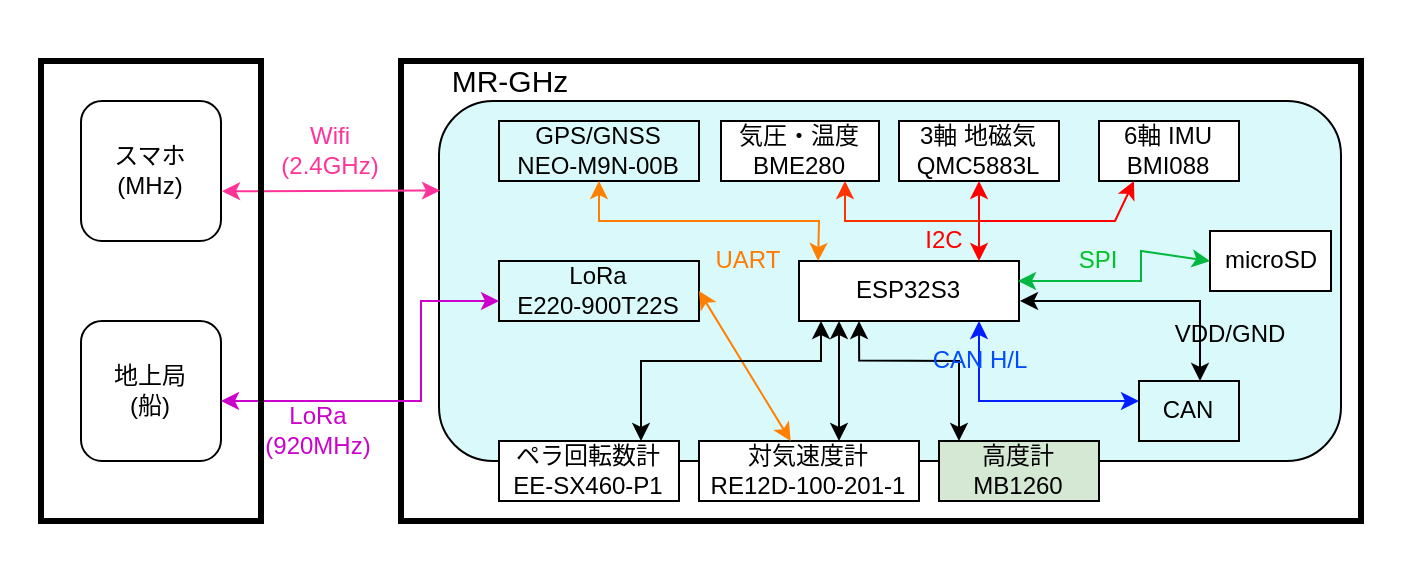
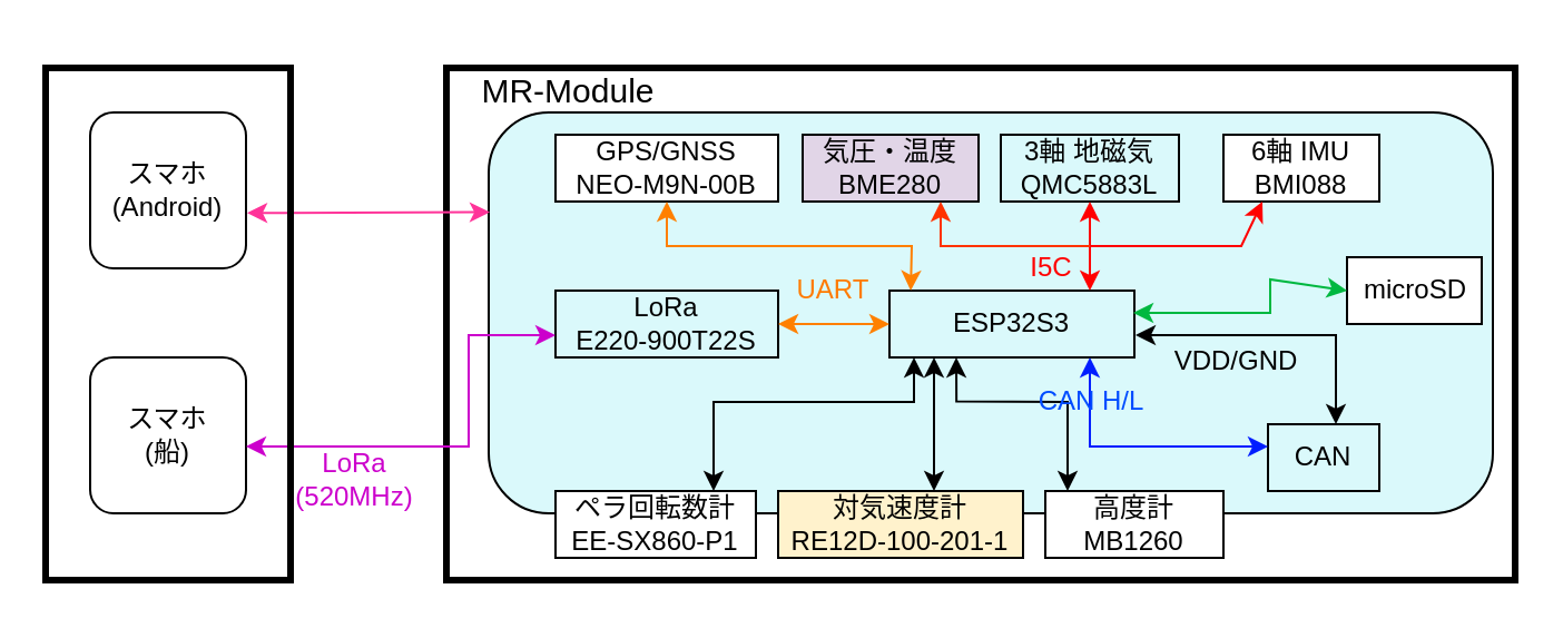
  <mxCell id="0" />
  <mxCell id="1" parent="0" />
  <mxCell id="2" value="" style="rounded=0;whiteSpace=wrap;html=1;fillColor=none;fontColor=#333333;strokeColor=light-dark(#000000, #959595);strokeWidth=3;" parent="1" vertex="1"><mxGeometry x="200" y="30" width="480" height="230" as="geometry" /></mxCell>
  <mxCell id="3" value="" style="rounded=1;whiteSpace=wrap;html=1;fillColor=#daf9fb;" parent="1" vertex="1"><mxGeometry x="219" y="50" width="451" height="180" as="geometry" /></mxCell>
- <mxCell id="4" value="ESP32S3" style="rounded=0;whiteSpace=wrap;html=1;" parent="1" vertex="1"><mxGeometry x="399" y="130" width="110" height="30" as="geometry" /></mxCell>
+ <mxCell id="4" value="ESP32S3" style="rounded=0;whiteSpace=wrap;html=1;fillColor=#daf9fb;" parent="1" vertex="1"><mxGeometry x="399" y="130" width="110" height="30" as="geometry" /></mxCell>
  <mxCell id="5" value="6軸 IMU&lt;div&gt;BMI088&lt;/div&gt;" style="rounded=0;whiteSpace=wrap;html=1;" parent="1" vertex="1"><mxGeometry x="549" y="60" width="70" height="30" as="geometry" /></mxCell>
- <mxCell id="6" value="3軸 地磁気&lt;div&gt;QMC5883L&lt;/div&gt;" style="rounded=0;whiteSpace=wrap;html=1;" parent="1" vertex="1"><mxGeometry x="449" y="60" width="80" height="30" as="geometry" /></mxCell>
- <mxCell id="7" value="気圧・温度&lt;div&gt;BME280&lt;/div&gt;" style="rounded=0;whiteSpace=wrap;html=1;" parent="1" vertex="1"><mxGeometry x="360" y="60" width="79" height="30" as="geometry" /></mxCell>
- <mxCell id="8" value="GPS/GNSS&lt;div&gt;NEO-M9N-00B&lt;/div&gt;" style="rounded=0;whiteSpace=wrap;html=1;fillColor=#daf9fb;" parent="1" vertex="1"><mxGeometry x="249" y="60" width="100" height="30" as="geometry" /></mxCell>
+ <mxCell id="6" value="3軸 地磁気&lt;div&gt;QMC5883L&lt;/div&gt;" style="rounded=0;whiteSpace=wrap;html=1;fillColor=#daf9fb;" parent="1" vertex="1"><mxGeometry x="449" y="60" width="80" height="30" as="geometry" /></mxCell>
+ <mxCell id="7" value="気圧・温度&lt;div&gt;BME280&lt;/div&gt;" style="rounded=0;whiteSpace=wrap;html=1;fillColor=#e1d5e7;" parent="1" vertex="1"><mxGeometry x="360" y="60" width="79" height="30" as="geometry" /></mxCell>
+ <mxCell id="8" value="GPS/GNSS&lt;div&gt;NEO-M9N-00B&lt;/div&gt;" style="rounded=0;whiteSpace=wrap;html=1;" parent="1" vertex="1"><mxGeometry x="249" y="60" width="100" height="30" as="geometry" /></mxCell>
  <mxCell id="9" value="LoRa&lt;div&gt;E220-900T22S&lt;/div&gt;" style="rounded=0;whiteSpace=wrap;html=1;fillColor=#daf9fb;" parent="1" vertex="1"><mxGeometry x="249" y="130" width="100" height="30" as="geometry" /></mxCell>
  <mxCell id="10" value="microSD" style="rounded=0;whiteSpace=wrap;html=1;" parent="1" vertex="1"><mxGeometry x="604.5" y="115" width="60.5" height="30" as="geometry" /></mxCell>
  <mxCell id="11" value="CAN" style="rounded=0;whiteSpace=wrap;html=1;fillColor=#daf9fb;" parent="1" vertex="1"><mxGeometry x="569" y="190" width="50" height="30" as="geometry" /></mxCell>
- <mxCell id="12" value="対気速度計&lt;div&gt;RE12D-100-201-1&lt;/div&gt;" style="rounded=0;whiteSpace=wrap;html=1;" parent="1" vertex="1"><mxGeometry x="349" y="220" width="110" height="30" as="geometry" /></mxCell>
- <mxCell id="13" value="&lt;div&gt;ペラ回転数計&lt;/div&gt;&lt;div&gt;EE-SX460-P1&lt;/div&gt;" style="rounded=0;whiteSpace=wrap;html=1;" parent="1" vertex="1"><mxGeometry x="249" y="220" width="90" height="30" as="geometry" /></mxCell>
- <mxCell id="14" value="&lt;div&gt;高度計&lt;/div&gt;&lt;div&gt;MB1260&lt;/div&gt;" style="rounded=0;whiteSpace=wrap;html=1;fillColor=#d5e8d4;" parent="1" vertex="1"><mxGeometry x="469" y="220" width="80" height="30" as="geometry" /></mxCell>
+ <mxCell id="12" value="対気速度計&lt;div&gt;RE12D-100-201-1&lt;/div&gt;" style="rounded=0;whiteSpace=wrap;html=1;fillColor=#fff2cc;" parent="1" vertex="1"><mxGeometry x="349" y="220" width="110" height="30" as="geometry" /></mxCell>
+ <mxCell id="13" value="&lt;div&gt;ペラ回転数計&lt;/div&gt;&lt;div&gt;EE-SX860-P1&lt;/div&gt;" style="rounded=0;whiteSpace=wrap;html=1;" parent="1" vertex="1"><mxGeometry x="249" y="220" width="90" height="30" as="geometry" /></mxCell>
+ <mxCell id="14" value="&lt;div&gt;高度計&lt;/div&gt;&lt;div&gt;MB1260&lt;/div&gt;" style="rounded=0;whiteSpace=wrap;html=1;" parent="1" vertex="1"><mxGeometry x="469" y="220" width="80" height="30" as="geometry" /></mxCell>
  <mxCell id="15" value="" style="endArrow=classic;startArrow=classic;html=1;rounded=0;strokeColor=#ff0000;" parent="1" edge="1"><mxGeometry width="50" height="50" relative="1" as="geometry"><mxPoint x="489" y="90" as="sourcePoint" /><mxPoint x="489" y="130" as="targetPoint" /><Array as="points" /></mxGeometry></mxCell>
  <mxCell id="16" value="" style="endArrow=classic;html=1;rounded=0;entryX=0.25;entryY=1;entryDx=0;entryDy=0;strokeColor=#ff0000;" parent="1" target="5" edge="1"><mxGeometry width="50" height="50" relative="1" as="geometry"><mxPoint x="489" y="110" as="sourcePoint" /><mxPoint x="529" y="90" as="targetPoint" /><Array as="points"><mxPoint x="529" y="110" /><mxPoint x="557" y="110" /></Array></mxGeometry></mxCell>
  <mxCell id="17" value="" style="endArrow=classic;html=1;rounded=0;strokeColor=#ff3300;" parent="1" edge="1"><mxGeometry width="50" height="50" relative="1" as="geometry"><mxPoint x="489" y="110" as="sourcePoint" /><mxPoint x="422" y="90" as="targetPoint" /><Array as="points"><mxPoint x="422" y="110" /></Array></mxGeometry></mxCell>
- <mxCell id="18" value="I2C" style="text;html=1;align=center;verticalAlign=middle;whiteSpace=wrap;rounded=0;fontColor=#ff0000;" parent="1" vertex="1"><mxGeometry x="449" y="110" width="46" height="20" as="geometry" /></mxCell>
+ <mxCell id="18" value="I5C" style="text;html=1;align=center;verticalAlign=middle;whiteSpace=wrap;rounded=0;fontColor=#ff0000;" parent="1" vertex="1"><mxGeometry x="449" y="110" width="46" height="20" as="geometry" /></mxCell>
  <mxCell id="19" value="" style="endArrow=classic;startArrow=classic;html=1;rounded=0;strokeColor=#FF8000;entryX=0.106;entryY=0.002;entryDx=0;entryDy=0;entryPerimeter=0;" parent="1" edge="1"><mxGeometry width="50" height="50" relative="1" as="geometry"><mxPoint x="299" y="90" as="sourcePoint" /><mxPoint x="408.54" y="130" as="targetPoint" /><Array as="points"><mxPoint x="299" y="110" /><mxPoint x="409" y="110" /></Array></mxGeometry></mxCell>
  <mxCell id="20" value="&lt;font color=&quot;#ff7b00&quot;&gt;UART&lt;/font&gt;" style="text;html=1;align=center;verticalAlign=middle;whiteSpace=wrap;rounded=0;" parent="1" vertex="1"><mxGeometry x="349" y="120" width="50" height="20" as="geometry" /></mxCell>
  <mxCell id="21" value="" style="endArrow=classic;startArrow=classic;html=1;rounded=0;fontColor=default;strokeColor=#00b840;labelBorderColor=none;entryX=0;entryY=0.5;entryDx=0;entryDy=0;" parent="1" target="10" edge="1"><mxGeometry width="50" height="50" relative="1" as="geometry"><mxPoint x="508.5" y="140" as="sourcePoint" /><mxPoint x="580" y="110" as="targetPoint" /><Array as="points"><mxPoint x="570" y="140" /><mxPoint x="570" y="125" /></Array></mxGeometry></mxCell>
- <mxCell id="22" value="SPI" style="text;html=1;align=center;verticalAlign=middle;whiteSpace=wrap;rounded=0;fontColor=#00c227;" parent="1" vertex="1"><mxGeometry x="529" y="120" width="40" height="20" as="geometry" /></mxCell>
- <mxCell id="23" value="" style="endArrow=classic;startArrow=classic;html=1;rounded=0;strokeColor=#FF8000;exitX=1;exitY=0.5;exitDx=0;exitDy=0;" parent="1" source="9" target="12" edge="1"><mxGeometry width="50" height="50" relative="1" as="geometry"><mxPoint x="354" y="144.71" as="sourcePoint" /><mxPoint x="394" y="144.71" as="targetPoint" /></mxGeometry></mxCell>
+ <mxCell id="23" value="" style="endArrow=classic;startArrow=classic;html=1;rounded=0;strokeColor=#FF8000;entryX=0;entryY=0.5;entryDx=0;entryDy=0;exitX=1;exitY=0.5;exitDx=0;exitDy=0;" parent="1" source="9" target="4" edge="1"><mxGeometry width="50" height="50" relative="1" as="geometry"><mxPoint x="354" y="144.71" as="sourcePoint" /><mxPoint x="394" y="144.71" as="targetPoint" /></mxGeometry></mxCell>
  <mxCell id="24" value="" style="endArrow=classic;startArrow=classic;html=1;rounded=0;" parent="1" edge="1"><mxGeometry width="50" height="50" relative="1" as="geometry"><mxPoint x="320" y="220" as="sourcePoint" /><mxPoint x="410" y="160" as="targetPoint" /><Array as="points"><mxPoint x="320" y="180" /><mxPoint x="410" y="180" /></Array></mxGeometry></mxCell>
  <mxCell id="25" value="" style="endArrow=classic;startArrow=classic;html=1;rounded=0;" parent="1" edge="1"><mxGeometry width="50" height="50" relative="1" as="geometry"><mxPoint x="419" y="220" as="sourcePoint" /><mxPoint x="419" y="160" as="targetPoint" /></mxGeometry></mxCell>
  <mxCell id="26" value="" style="endArrow=classic;startArrow=classic;html=1;rounded=0;exitX=0.272;exitY=1.007;exitDx=0;exitDy=0;exitPerimeter=0;" parent="1" edge="1"><mxGeometry width="50" height="50" relative="1" as="geometry"><mxPoint x="429" y="160" as="sourcePoint" /><mxPoint x="479" y="220" as="targetPoint" /><Array as="points"><mxPoint x="429.08" y="179.79" /><mxPoint x="479" y="180" /></Array></mxGeometry></mxCell>
  <mxCell id="27" value="" style="endArrow=classic;startArrow=classic;html=1;rounded=0;strokeColor=#001eff;" parent="1" edge="1"><mxGeometry width="50" height="50" relative="1" as="geometry"><mxPoint x="489" y="160" as="sourcePoint" /><mxPoint x="569" y="200" as="targetPoint" /><Array as="points"><mxPoint x="489" y="200" /></Array></mxGeometry></mxCell>
  <mxCell id="28" value="CAN H/L" style="text;html=1;align=center;verticalAlign=middle;whiteSpace=wrap;rounded=0;fontColor=#004cff;" parent="1" vertex="1"><mxGeometry x="465" y="170" width="50" height="20" as="geometry" /></mxCell>
- <mxCell id="29" value="&lt;div style=&quot;text-align: left; font-size: 15px;&quot;&gt;MR-GHz&lt;/div&gt;" style="text;html=1;align=center;verticalAlign=middle;whiteSpace=wrap;rounded=0;fontSize=15;" parent="1" vertex="1"><mxGeometry x="190" y="20" width="130" height="40" as="geometry" /></mxCell>
+ <mxCell id="29" value="&lt;div style=&quot;text-align: left; font-size: 15px;&quot;&gt;MR-Module&lt;/div&gt;" style="text;html=1;align=center;verticalAlign=middle;whiteSpace=wrap;rounded=0;fontSize=15;" parent="1" vertex="1"><mxGeometry x="190" y="20" width="130" height="40" as="geometry" /></mxCell>
  <mxCell id="30" value="" style="rounded=1;whiteSpace=wrap;html=1;" parent="1" vertex="1"><mxGeometry x="40" y="50" width="70" height="70" as="geometry" /></mxCell>
  <mxCell id="31" value="" style="rounded=1;whiteSpace=wrap;html=1;" parent="1" vertex="1"><mxGeometry x="40" y="160" width="70" height="70" as="geometry" /></mxCell>
- <mxCell id="32" value="スマホ&lt;div&gt;(MHz)&lt;/div&gt;" style="text;html=1;align=center;verticalAlign=middle;whiteSpace=wrap;rounded=0;" parent="1" vertex="1"><mxGeometry x="45" y="67.5" width="60" height="35" as="geometry" /></mxCell>
- <mxCell id="33" value="地上局&lt;div&gt;(船)&lt;/div&gt;" style="text;html=1;align=center;verticalAlign=middle;whiteSpace=wrap;rounded=0;" parent="1" vertex="1"><mxGeometry x="40" y="180" width="70" height="30" as="geometry" /></mxCell>
+ <mxCell id="32" value="スマホ&lt;div&gt;(Android)&lt;/div&gt;" style="text;html=1;align=center;verticalAlign=middle;whiteSpace=wrap;rounded=0;" parent="1" vertex="1"><mxGeometry x="45" y="67.5" width="60" height="35" as="geometry" /></mxCell>
+ <mxCell id="33" value="スマホ&lt;div&gt;(船)&lt;/div&gt;" style="text;html=1;align=center;verticalAlign=middle;whiteSpace=wrap;rounded=0;" parent="1" vertex="1"><mxGeometry x="40" y="180" width="70" height="30" as="geometry" /></mxCell>
  <mxCell id="34" value="" style="endArrow=classic;startArrow=classic;html=1;rounded=0;fontColor=#99FF33;strokeColor=#CC00CC;" parent="1" edge="1"><mxGeometry width="50" height="50" relative="1" as="geometry"><mxPoint x="110" y="200" as="sourcePoint" /><mxPoint x="249" y="150" as="targetPoint" /><Array as="points"><mxPoint x="210" y="200" /><mxPoint x="210" y="150" /></Array></mxGeometry></mxCell>
  <mxCell id="35" value="" style="endArrow=classic;startArrow=classic;html=1;rounded=0;strokeColor=#FF3399;fontColor=#7EA6E0;exitX=1;exitY=0.5;exitDx=0;exitDy=0;" parent="1" edge="1"><mxGeometry width="50" height="50" relative="1" as="geometry"><mxPoint x="110.5" y="95.12" as="sourcePoint" /><mxPoint x="219.5" y="94.79" as="targetPoint" /></mxGeometry></mxCell>
- <mxCell id="36" value="&lt;font style=&quot;color: rgb(204, 0, 204);&quot;&gt;LoRa&lt;/font&gt;&lt;div&gt;&lt;font style=&quot;color: rgb(204, 0, 204);&quot;&gt;(920MHz)&lt;/font&gt;&lt;/div&gt;" style="text;html=1;align=center;verticalAlign=middle;whiteSpace=wrap;rounded=0;fontColor=#FF66FF;" parent="1" vertex="1"><mxGeometry x="129" y="200" width="60" height="30" as="geometry" /></mxCell>
- <mxCell id="37" value="&lt;font style=&quot;color: rgb(255, 51, 153);&quot;&gt;Wifi&lt;/font&gt;&lt;div&gt;&lt;font style=&quot;color: rgb(255, 51, 153);&quot;&gt;(2.4GHz)&lt;/font&gt;&lt;/div&gt;" style="text;html=1;align=center;verticalAlign=middle;whiteSpace=wrap;rounded=0;fontColor=#EEE91D;" parent="1" vertex="1"><mxGeometry x="130" y="60" width="70" height="30" as="geometry" /></mxCell>
+ <mxCell id="36" value="&lt;font style=&quot;color: rgb(204, 0, 204);&quot;&gt;LoRa&lt;/font&gt;&lt;div&gt;&lt;font style=&quot;color: rgb(204, 0, 204);&quot;&gt;(520MHz)&lt;/font&gt;&lt;/div&gt;" style="text;html=1;align=center;verticalAlign=middle;whiteSpace=wrap;rounded=0;fontColor=#FF66FF;" parent="1" vertex="1"><mxGeometry x="129" y="200" width="60" height="30" as="geometry" /></mxCell>
  <mxCell id="38" value="" style="endArrow=classic;startArrow=classic;html=1;rounded=0;" parent="1" edge="1"><mxGeometry width="50" height="50" relative="1" as="geometry"><mxPoint x="509.5" y="150" as="sourcePoint" /><mxPoint x="599.5" y="190" as="targetPoint" /><Array as="points"><mxPoint x="599.5" y="150" /></Array></mxGeometry></mxCell>
- <mxCell id="39" value="&lt;font style=&quot;font-size: 12px;&quot;&gt;VDD/GND&lt;/font&gt;" style="text;html=1;align=center;verticalAlign=middle;whiteSpace=wrap;rounded=0;fontSize=16;" parent="1" vertex="1"><mxGeometry x="584.5" y="155" width="60" height="20" as="geometry" /></mxCell>
+ <mxCell id="39" value="&lt;font style=&quot;font-size: 12px;&quot;&gt;VDD/GND&lt;/font&gt;" style="text;html=1;align=center;verticalAlign=middle;whiteSpace=wrap;rounded=0;fontSize=16;" parent="1" vertex="1"><mxGeometry x="524.5" y="150" width="60" height="20" as="geometry" /></mxCell>
  <mxCell id="40" value="" style="rounded=0;whiteSpace=wrap;html=1;fillColor=none;fontColor=#333333;strokeColor=light-dark(#000000, #959595);strokeWidth=3;" parent="1" vertex="1"><mxGeometry x="20" y="30" width="110" height="230" as="geometry" /></mxCell>
